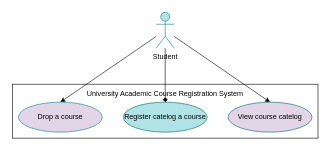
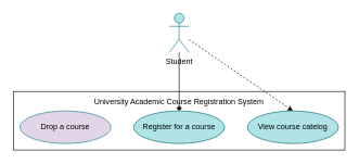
  <mxCell id="0" />
  <mxCell id="1" parent="0" />
  <mxCell id="2" value="University Academic Course Registration System&lt;br&gt;&amp;nbsp;&lt;br&gt;&lt;br&gt;&lt;br&gt;&lt;br&gt;" style="rounded=0;whiteSpace=wrap;html=1;" vertex="1" parent="1"><mxGeometry x="20" y="140" width="510" height="90" as="geometry" /></mxCell>
- <mxCell id="3" style="edgeStyle=none;html=1;entryX=0.5;entryY=0;entryDx=0;entryDy=0;" edge="1" parent="1" source="6" target="7"><mxGeometry relative="1" as="geometry" /></mxCell>
  <mxCell id="4" style="edgeStyle=none;html=1;entryX=0.5;entryY=0;entryDx=0;entryDy=0;endArrow=diamond;" edge="1" parent="1" source="6" target="8"><mxGeometry relative="1" as="geometry" /></mxCell>
- <mxCell id="5" style="edgeStyle=none;html=1;entryX=0.5;entryY=0;entryDx=0;entryDy=0;" edge="1" parent="1" source="6" target="9"><mxGeometry relative="1" as="geometry" /></mxCell>
+ <mxCell id="5" style="edgeStyle=none;html=1;entryX=0.5;entryY=0;entryDx=0;entryDy=0;dashed=1;" edge="1" parent="1" source="6" target="9"><mxGeometry relative="1" as="geometry" /></mxCell>
  <mxCell id="6" value="Student" style="shape=umlActor;verticalLabelPosition=bottom;verticalAlign=top;html=1;outlineConnect=0;fillColor=#b0e3e6;strokeColor=#0e8088;" vertex="1" parent="1"><mxGeometry x="260" y="20" width="30" height="60" as="geometry" /></mxCell>
  <mxCell id="7" value="Drop a course" style="ellipse;whiteSpace=wrap;html=1;fillColor=#e1d5e7;strokeColor=#0e8088;fontColor=#000000;" vertex="1" parent="1"><mxGeometry x="30" y="170" width="140" height="50" as="geometry" /></mxCell>
- <mxCell id="8" value="Register catelog a course" style="ellipse;whiteSpace=wrap;html=1;fillColor=#b0e3e6;strokeColor=#006666;fontColor=#000000;" vertex="1" parent="1"><mxGeometry x="205" y="170" width="140" height="50" as="geometry" /></mxCell>
- <mxCell id="9" value="View course catelog" style="ellipse;whiteSpace=wrap;html=1;fillColor=#e1d5e7;strokeColor=#006666;fontColor=#000000;" vertex="1" parent="1"><mxGeometry x="380" y="170" width="140" height="50" as="geometry" /></mxCell>
+ <mxCell id="8" value="Register for a course" style="ellipse;whiteSpace=wrap;html=1;fillColor=#b0e3e6;strokeColor=#006666;fontColor=#000000;" vertex="1" parent="1"><mxGeometry x="205" y="170" width="140" height="50" as="geometry" /></mxCell>
+ <mxCell id="9" value="View course catelog" style="ellipse;whiteSpace=wrap;html=1;fillColor=#b0e3e6;strokeColor=#006666;fontColor=#000000;" vertex="1" parent="1"><mxGeometry x="380" y="170" width="140" height="50" as="geometry" /></mxCell>
